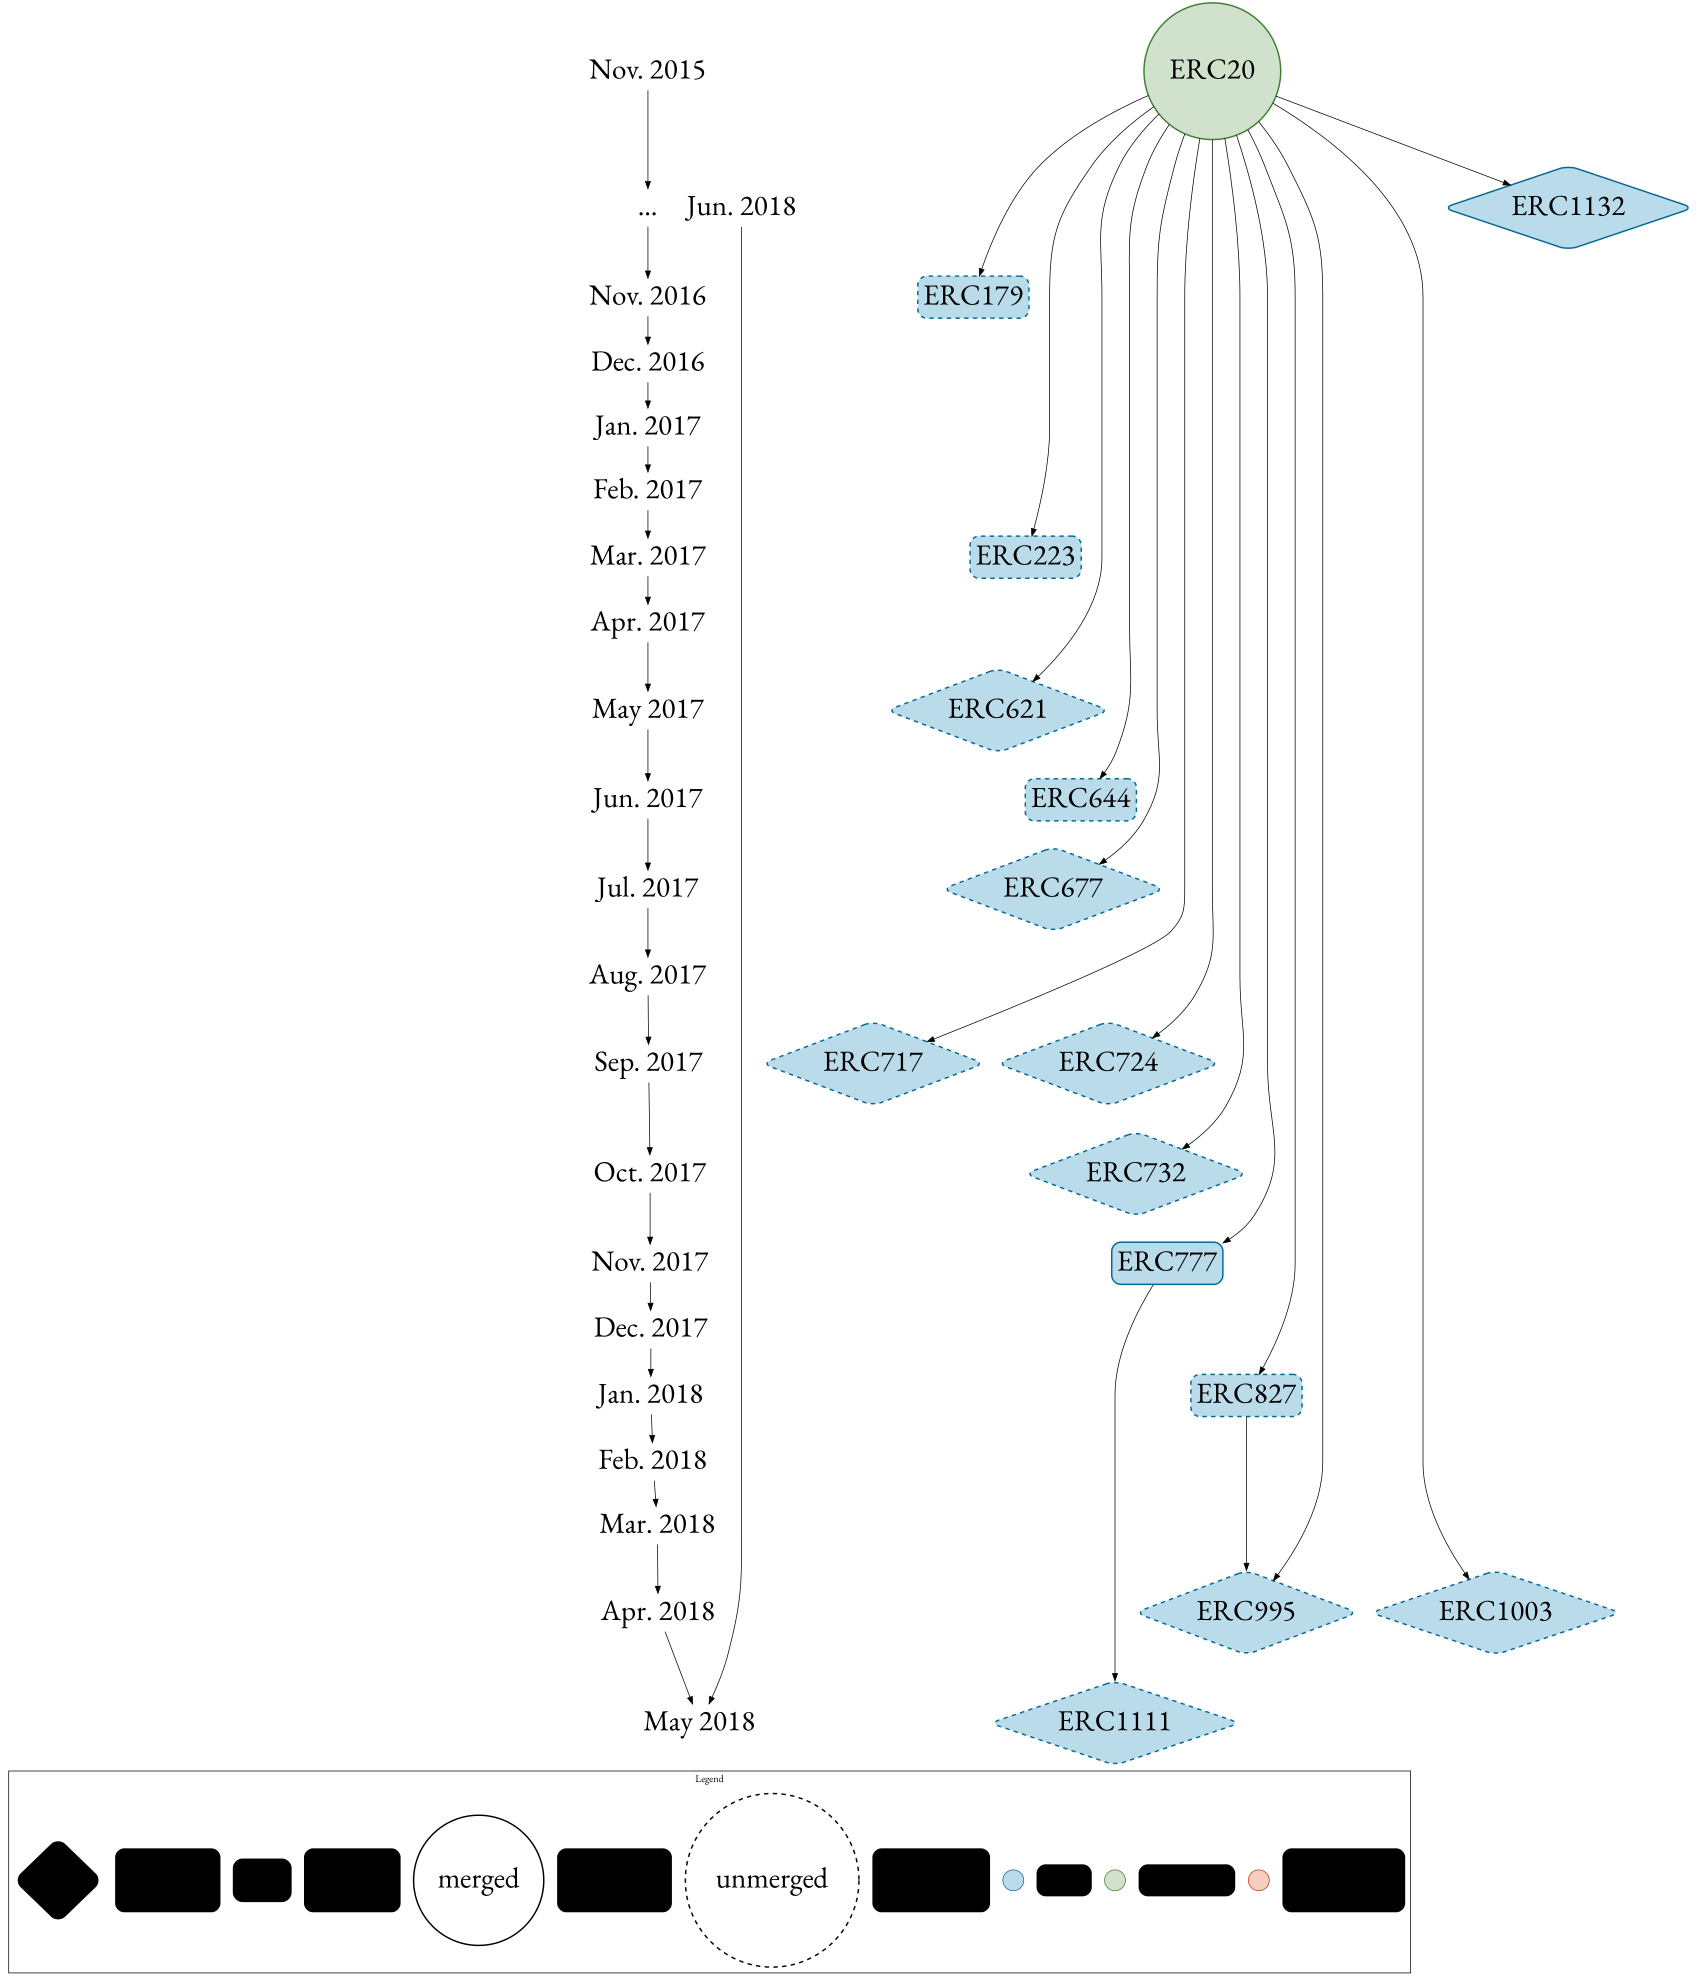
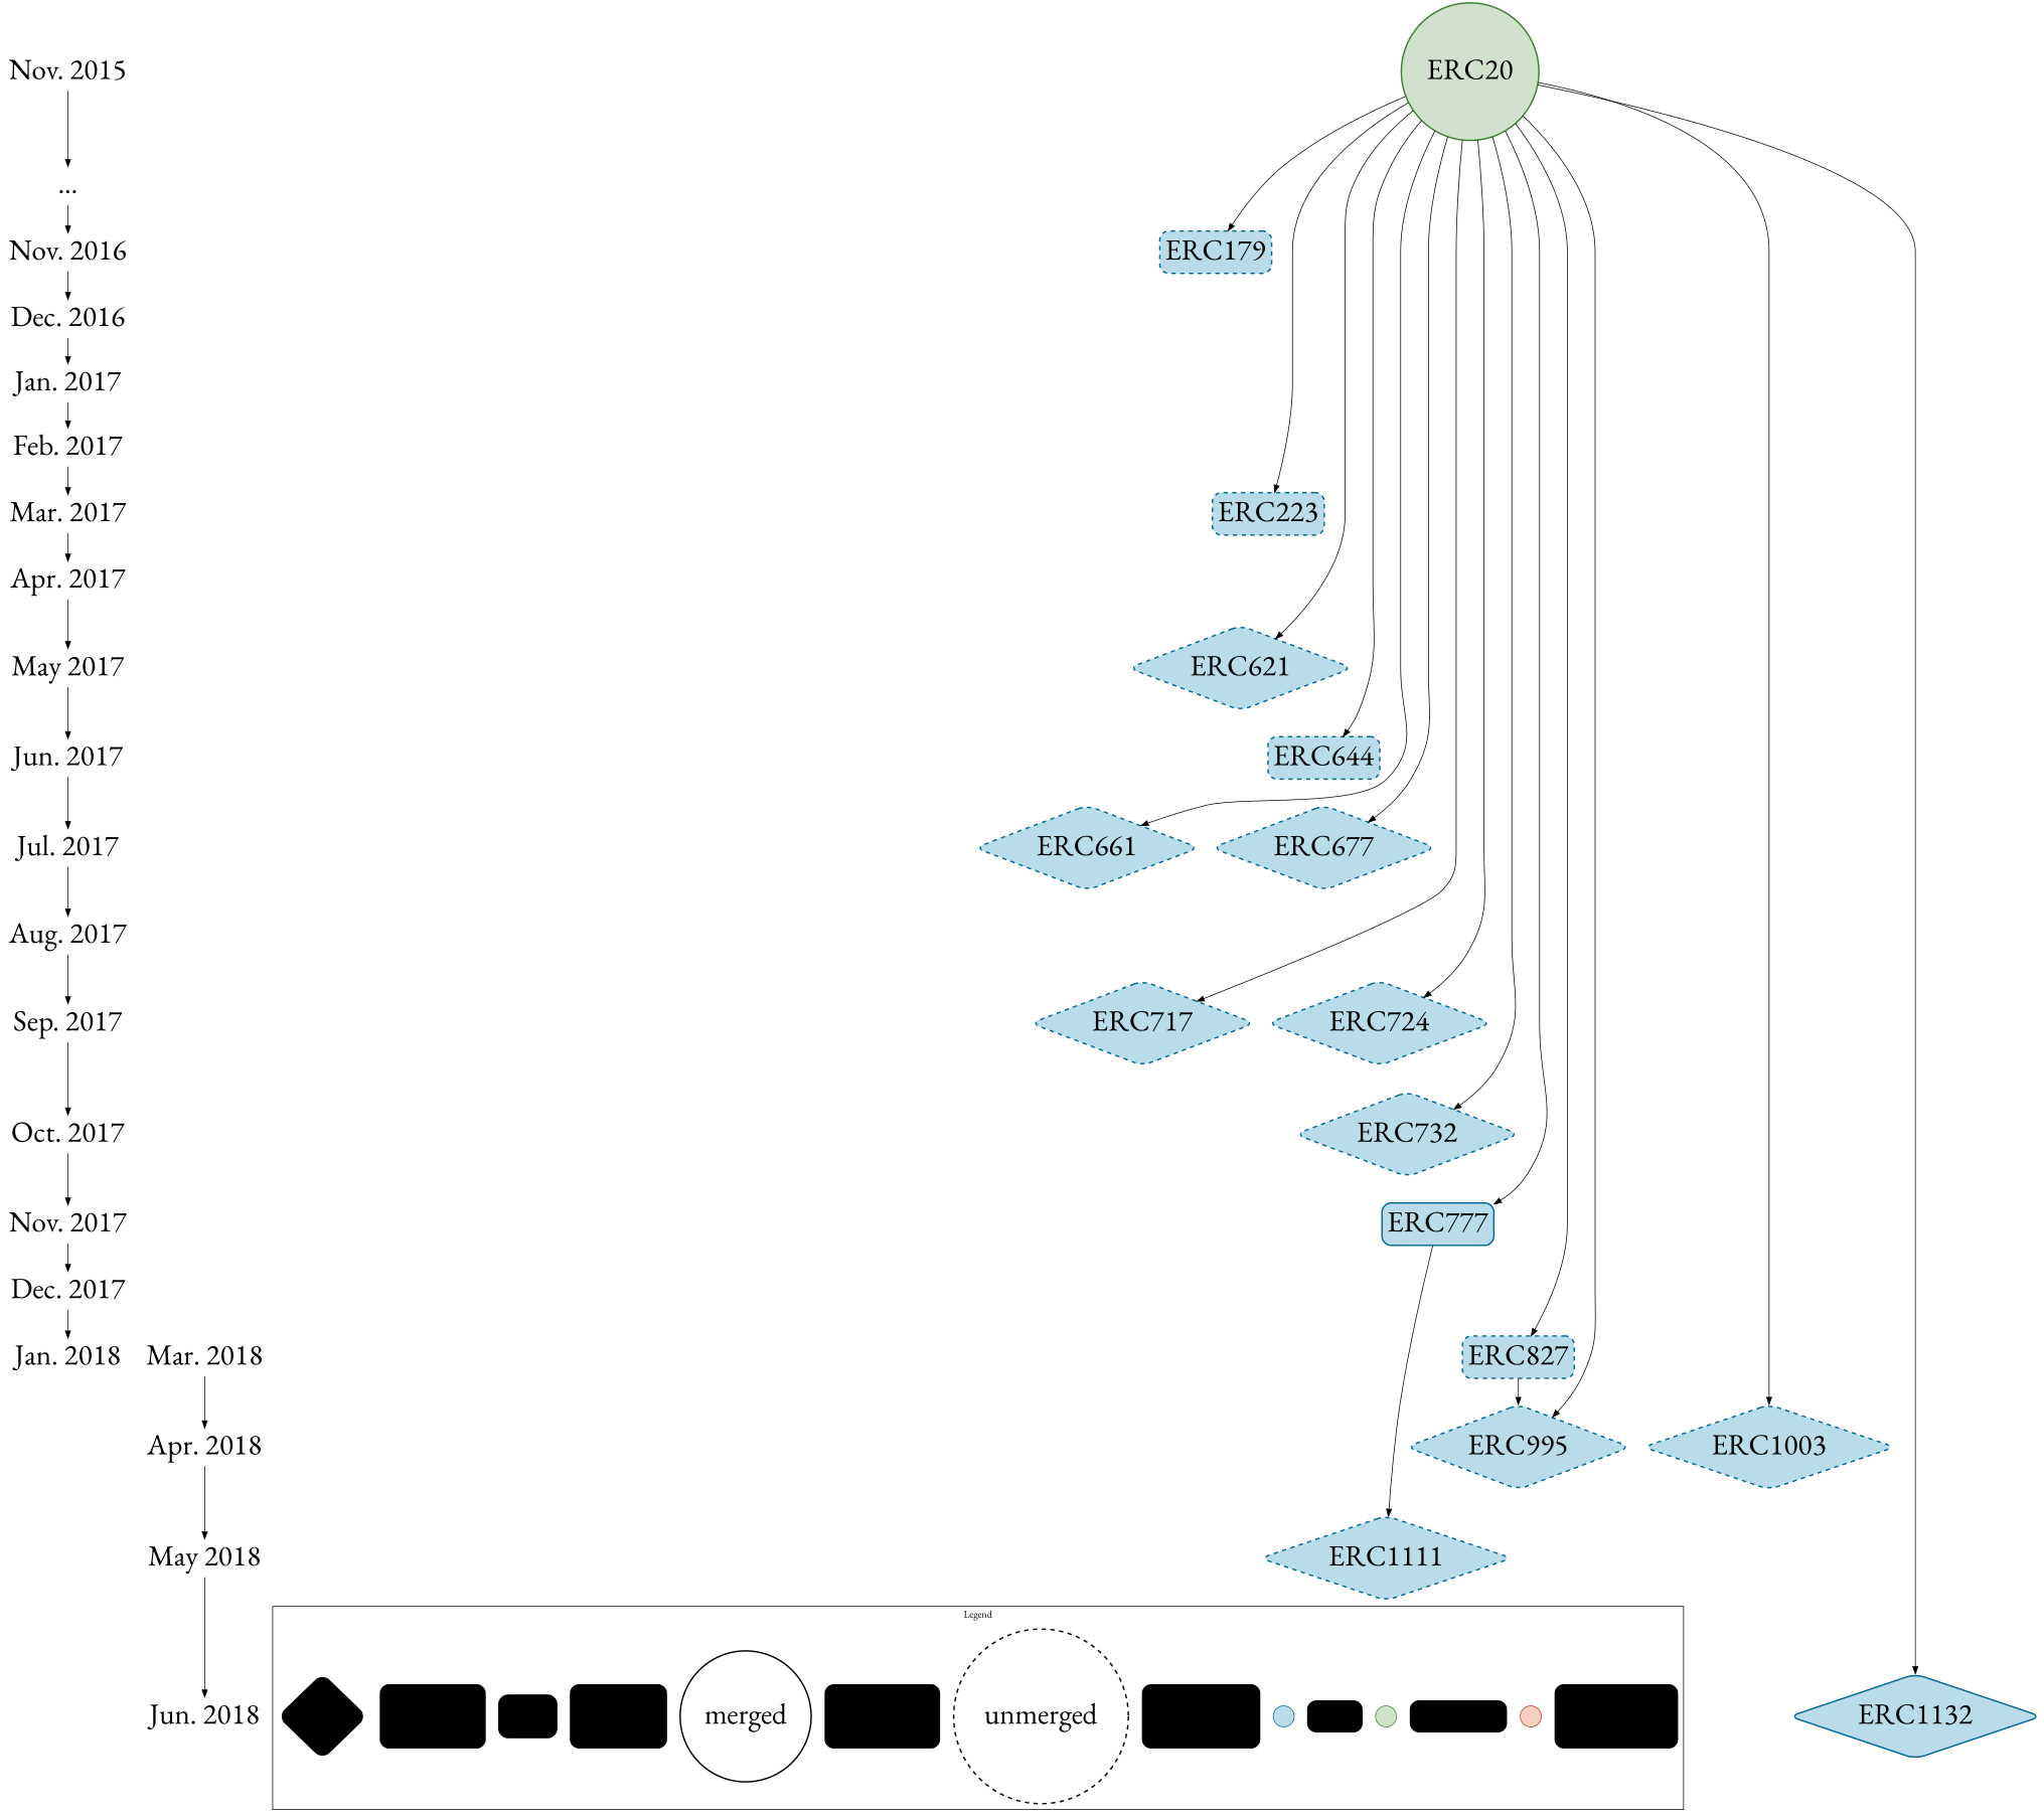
  digraph {
    fontname="EB Garamond"
    rankdir=TB
    node [fontname="EB Garamond" fontsize=40 shape=plaintext margin=0.1]
    edge [fontname="EB Garamond"]
    "Nov. 2015" [margin=""]
    "..." [margin=""]
    "Nov. 2016" [margin=""]
    "Dec. 2016" [margin=""]
    "Jan. 2017" [margin=""]
    "Feb. 2017" [margin=""]
    "Mar. 2017" [margin=""]
    "Apr. 2017" [margin=""]
    "May 2017" [margin=""]
    "Jun. 2017" [margin=""]
    "Jul. 2017" [margin=""]
    "Aug. 2017" [margin=""]
    "Sep. 2017" [margin=""]
    "Oct. 2017" [margin=""]
    "Nov. 2017" [margin=""]
    "Dec. 2017" [margin=""]
    "Jan. 2018" [margin=""]
-   "Feb. 2018" [margin=""]
    "Mar. 2018" [margin=""]
    "Apr. 2018" [margin=""]
    "May 2018" [margin=""]
    "Jun. 2018" [margin=""]
    n23 [color="#3f7d31" fillcolor="#d0e1cc" label=ERC20 shape=circle style="filled,bold,rounded"]
    n24 [color="#006895" fillcolor="#badbe9" label=ERC179 shape=box style="filled,bold,rounded,dashed"]
    n25 [color="#006895" fillcolor="#badbe9" label=ERC223 shape=box style="filled,bold,rounded,dashed"]
    n26 [color="#006895" fillcolor="#badbe9" label=ERC621 shape=diamond style="filled,bold,rounded,dashed"]
    n27 [color="#006895" fillcolor="#badbe9" label=ERC644 shape=box style="filled,bold,rounded,dashed"]
+   n28 [color="#006895" fillcolor="#badbe9" label=ERC661 shape=diamond style="filled,bold,rounded,dashed"]
    n29 [color="#006895" fillcolor="#badbe9" label=ERC677 shape=diamond style="filled,bold,rounded,dashed"]
    n30 [color="#006895" fillcolor="#badbe9" label=ERC717 shape=diamond style="filled,bold,rounded,dashed"]
    n31 [color="#006895" fillcolor="#badbe9" label=ERC724 shape=diamond style="filled,bold,rounded,dashed"]
    n32 [color="#006895" fillcolor="#badbe9" label=ERC732 shape=diamond style="filled,bold,rounded,dashed"]
    n33 [color="#006895" fillcolor="#badbe9" label=ERC777 shape=box style="filled,bold,rounded"]
    n34 [color="#006895" fillcolor="#badbe9" label=ERC827 shape=box style="filled,bold,rounded,dashed"]
    n35 [color="#006895" fillcolor="#badbe9" label=ERC995 shape=diamond style="filled,bold,rounded,dashed"]
    n36 [color="#006895" fillcolor="#badbe9" label=ERC1003 shape=diamond style="filled,bold,rounded,dashed"]
    n37 [color="#006895" fillcolor="#badbe9" label=ERC1111 shape=diamond style="filled,bold,rounded,dashed"]
    n38 [color="#006895" fillcolor="#badbe9" label=ERC1132 shape=diamond style="filled,bold,rounded"]
    rejected [color="#c43119" fillcolor="#f6cfc0" height=0.4 shape=point style="filled,bold,rounded" width=0.6]
    accepted [color="#3f7d31" fillcolor="#d0e1cc" height=0.4 shape=point style="filled,bold,rounded" width=0.6]
    draft [color="#006895" fillcolor="#badbe9" height=0.4 shape=point style="filled,bold,rounded" width=0.6]
    unmerged [color=black fillcolor=black height=0.4 shape=circle style="bold,dashed" width=0.3]
    merged [color=black fillcolor=black height=0.4 shape=circle style=bold width=0.3]
    new [color=black fillcolor=black height=0.4 shape=box style="filled,bold,rounded" width=0.6]
    ext [color=black fillcolor=black height=0.4 shape=diamond style="filled,bold,rounded" width=0.8]
    n46 [color=black fillcolor=black height=0.4 label="rejected/\lwithdrawn" margin=0.000001 style="filled,bold,rounded" width=0.6]
    n47 [color=black fillcolor=black height=0.4 label=draft margin=0.000001 style="filled,bold,rounded" width=0.6]
    n48 [color=black fillcolor=black height=0.4 label=accepted margin=0.000001 style="filled,bold,rounded" width=0.6]
    n49 [color=black fillcolor=black height=0.4 label="no merged\ldocument" margin=0.000001 style="filled,bold,rounded" width=0.6]
    n50 [color=black fillcolor=black height=0.4 label="merged\ldocument" margin=0.000001 style="filled,bold,rounded" width=0.6]
    n51 [color=black fillcolor=black height=0.4 label="new\lstandard" margin=0.000001 style="filled,bold,rounded" width=0.6]
    n52 [color=black fillcolor=black height=0.4 label="standard\lextension" margin=0.000001 style="filled,bold,rounded" width=0.6]
    subgraph sub_1 {
      "Nov. 2015"
      "..."
      "Nov. 2016"
      "Dec. 2016"
      "Jan. 2017"
      "Feb. 2017"
      "Mar. 2017"
      "Apr. 2017"
      "May 2017"
      "Jun. 2017"
      "Jul. 2017"
      "Aug. 2017"
      "Sep. 2017"
      "Oct. 2017"
      "Nov. 2017"
      "Dec. 2017"
      "Jan. 2018"
-     "Feb. 2018"
      "Mar. 2018"
      "Apr. 2018"
      "May 2018"
      "Jun. 2018"
    }
    subgraph sub_2 {
      subgraph sub_3 {
        rank=same
        "Nov. 2015"
        n23
      }
      subgraph sub_4 {
        rank=same
        "Mar. 2017"
        n25
      }
      subgraph sub_5 {
        rank=same
        "Nov. 2016"
        n24
      }
      subgraph sub_6 {
        rank=same
        "Jul. 2017"
+       n28
        n29
      }
      subgraph sub_7 {
        rank=same
        "Sep. 2017"
        n30
        n31
      }
      subgraph sub_8 {
        rank=same
        "May 2017"
        n26
      }
      subgraph sub_9 {
        rank=same
        "Jun. 2017"
        n27
      }
      subgraph sub_10 {
        rank=same
        "Oct. 2017"
        n32
      }
      subgraph sub_11 {
        rank=same
        "Nov. 2017"
        n33
      }
      subgraph sub_12 {
        rank=same
        "Jan. 2018"
        n34
      }
      subgraph sub_13 {
        rank=same
        "Apr. 2018"
        n35
        n36
      }
      subgraph sub_14 {
        rank=same
        "May 2018"
        n37
      }
      subgraph sub_15 {
        rank=same
        "Jun. 2018"
        n38
      }
    }
    subgraph cluster_16 {
      label=Legend
      labelloc=t
      rank=max
      subgraph sub_17 {
        label=Legend
        labelloc=t
        rank=same
        rejected
        accepted
        draft
        unmerged
        merged
        new
        ext
      }
      subgraph sub_18 {
        label=Legend
        labelloc=t
        rank=same
        n46
        n47
        n48
        n49
        n50
        n51
        n52
      }
    }
    "Nov. 2015" -> "..."
    "..." -> "Nov. 2016"
    "Nov. 2016" -> "Dec. 2016"
    "Dec. 2016" -> "Jan. 2017"
    "Jan. 2017" -> "Feb. 2017"
    "Feb. 2017" -> "Mar. 2017"
    "Mar. 2017" -> "Apr. 2017"
    "Apr. 2017" -> "May 2017"
    "May 2017" -> "Jun. 2017"
    "Jun. 2017" -> "Jul. 2017"
    "Jul. 2017" -> "Aug. 2017"
    "Aug. 2017" -> "Sep. 2017"
    "Sep. 2017" -> "Oct. 2017"
    "Oct. 2017" -> "Nov. 2017"
    "Nov. 2017" -> "Dec. 2017"
    "Dec. 2017" -> "Jan. 2018"
-   "Jan. 2018" -> "Feb. 2018"
-   "Feb. 2018" -> "Mar. 2018"
    "Mar. 2018" -> "Apr. 2018"
    "Apr. 2018" -> "May 2018"
-   "Jun. 2018" -> "May 2018"
+   "May 2018" -> "Jun. 2018"
    n23 -> n24
    n23 -> n25
    n23 -> n26
    n23 -> n27
+   n23 -> n28
    n23 -> n29
    n23 -> n30
    n23 -> n31
    n23 -> n32
    n23 -> n33
    n23 -> n34
    n23 -> n35
    n23 -> n36
    n23 -> n38
    n33 -> n37
    n34 -> n35
    n37 -> accepted [style=invis]
    rejected -> n46 [minlen=-1 style=invis]
    accepted -> n48 [minlen=-1 style=invis]
    draft -> n47 [minlen=-1 style=invis]
    unmerged -> n49 [minlen=-1 style=invis]
    merged -> n50 [minlen=-1 style=invis]
    new -> n51 [minlen=-1 style=invis]
    ext -> n52 [minlen=-1 style=invis]
  }
